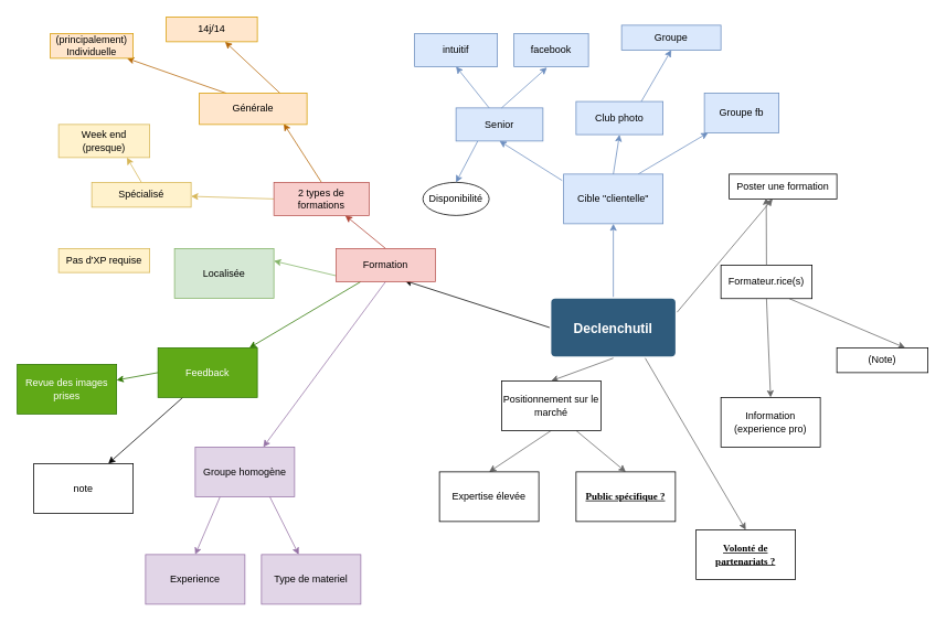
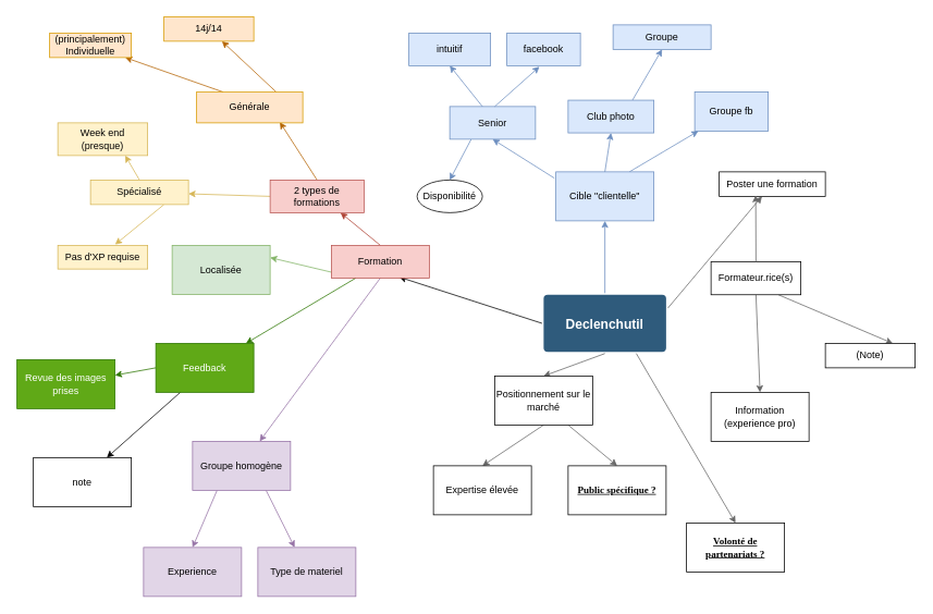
  <mxCell id="0" />
  <mxCell id="1" parent="0" />
  <mxCell id="2" style="edgeStyle=orthogonalEdgeStyle;rounded=0;orthogonalLoop=1;jettySize=auto;html=1;gradientColor=#7ea6e0;fillColor=#dae8fc;strokeColor=#6c8ebf;" parent="1" source="7" target="9" edge="1"><mxGeometry relative="1" as="geometry" /></mxCell>
  <mxCell id="3" style="edgeStyle=none;rounded=0;orthogonalLoop=1;jettySize=auto;html=1;exitX=1;exitY=0.25;exitDx=0;exitDy=0;strokeColor=#666666;gradientColor=#b3b3b3;fillColor=#f5f5f5;" parent="1" source="7" target="24" edge="1"><mxGeometry relative="1" as="geometry" /></mxCell>
  <mxCell id="4" style="edgeStyle=none;rounded=0;orthogonalLoop=1;jettySize=auto;html=1;exitX=0;exitY=0.5;exitDx=0;exitDy=0;entryX=0.692;entryY=0.971;entryDx=0;entryDy=0;entryPerimeter=0;" parent="1" source="7" target="30" edge="1"><mxGeometry relative="1" as="geometry"><mxPoint x="533" y="377" as="sourcePoint" /></mxGeometry></mxCell>
  <mxCell id="5" style="edgeStyle=none;rounded=0;orthogonalLoop=1;jettySize=auto;html=1;exitX=0.5;exitY=1;exitDx=0;exitDy=0;entryX=0.5;entryY=0;entryDx=0;entryDy=0;strokeColor=#666666;gradientColor=#b3b3b3;fillColor=#f5f5f5;" parent="1" source="7" target="61" edge="1"><mxGeometry relative="1" as="geometry" /></mxCell>
  <mxCell id="6" style="edgeStyle=none;rounded=0;orthogonalLoop=1;jettySize=auto;html=1;exitX=0.75;exitY=1;exitDx=0;exitDy=0;entryX=0.5;entryY=0;entryDx=0;entryDy=0;fontFamily=Comic Sans MS;strokeColor=#666666;gradientColor=#b3b3b3;fillColor=#f5f5f5;" parent="1" source="7" target="64" edge="1"><mxGeometry relative="1" as="geometry" /></mxCell>
  <mxCell id="7" value="&lt;div&gt;Declenchutil&lt;/div&gt;" style="rounded=1;whiteSpace=wrap;html=1;shadow=0;labelBackgroundColor=none;strokeColor=none;strokeWidth=3;fillColor=#2F5B7C;fontFamily=Helvetica;fontSize=16;fontColor=#FFFFFF;align=center;fontStyle=1;spacing=5;arcSize=7;perimeterSpacing=2;" parent="1" vertex="1"><mxGeometry x="665" y="360.5" width="150" height="70" as="geometry" /></mxCell>
  <mxCell id="8" style="edgeStyle=none;rounded=0;orthogonalLoop=1;jettySize=auto;html=1;exitX=0.75;exitY=0;exitDx=0;exitDy=0;strokeColor=#6c8ebf;fillColor=#dae8fc;" parent="1" source="9" target="45" edge="1"><mxGeometry relative="1" as="geometry" /></mxCell>
  <mxCell id="9" value="Cible &quot;clientelle&quot;" style="rounded=0;whiteSpace=wrap;html=1;fillColor=#dae8fc;strokeColor=#6c8ebf;" parent="1" vertex="1"><mxGeometry x="680" y="210" width="120" height="60" as="geometry" /></mxCell>
  <mxCell id="10" style="edgeStyle=none;rounded=0;orthogonalLoop=1;jettySize=auto;html=1;exitX=0.25;exitY=1;exitDx=0;exitDy=0;entryX=0.5;entryY=0;entryDx=0;entryDy=0;fontFamily=Comic Sans MS;strokeColor=#6c8ebf;fillColor=#dae8fc;" parent="1" source="11" target="65" edge="1"><mxGeometry relative="1" as="geometry" /></mxCell>
  <mxCell id="11" value="Senior" style="rounded=0;whiteSpace=wrap;html=1;fillColor=#dae8fc;strokeColor=#6c8ebf;" parent="1" vertex="1"><mxGeometry x="550" y="130" width="105" height="40" as="geometry" /></mxCell>
  <mxCell id="12" value="" style="endArrow=classic;html=1;exitX=-0.015;exitY=0.129;exitDx=0;exitDy=0;exitPerimeter=0;entryX=0.5;entryY=1;entryDx=0;entryDy=0;fillColor=#dae8fc;strokeColor=#6c8ebf;" parent="1" source="9" target="11" edge="1"><mxGeometry width="50" height="50" relative="1" as="geometry"><mxPoint x="780" y="230" as="sourcePoint" /><mxPoint x="830" y="180" as="targetPoint" /></mxGeometry></mxCell>
  <mxCell id="13" style="rounded=0;orthogonalLoop=1;jettySize=auto;html=1;exitX=0.75;exitY=0;exitDx=0;exitDy=0;entryX=0.5;entryY=1;entryDx=0;entryDy=0;strokeColor=#6c8ebf;fillColor=#dae8fc;" parent="1" source="14" target="20" edge="1"><mxGeometry relative="1" as="geometry" /></mxCell>
  <mxCell id="14" value="Club photo" style="rounded=0;whiteSpace=wrap;html=1;fillColor=#dae8fc;strokeColor=#6c8ebf;" parent="1" vertex="1"><mxGeometry x="695" y="122.26" width="105" height="40" as="geometry" /></mxCell>
  <mxCell id="15" value="" style="endArrow=classic;html=1;exitX=0.5;exitY=0;exitDx=0;exitDy=0;entryX=0.5;entryY=1;entryDx=0;entryDy=0;fillColor=#dae8fc;strokeColor=#6c8ebf;" parent="1" source="9" target="14" edge="1"><mxGeometry width="50" height="50" relative="1" as="geometry"><mxPoint x="725" y="210" as="sourcePoint" /><mxPoint x="975" y="172.26" as="targetPoint" /></mxGeometry></mxCell>
  <mxCell id="16" value="" style="endArrow=classic;html=1;exitX=0.381;exitY=0;exitDx=0;exitDy=0;exitPerimeter=0;entryX=0.5;entryY=1;entryDx=0;entryDy=0;fillColor=#dae8fc;strokeColor=#6c8ebf;" parent="1" source="11" target="17" edge="1"><mxGeometry width="50" height="50" relative="1" as="geometry"><mxPoint x="577.5" y="110" as="sourcePoint" /><mxPoint x="590" y="80" as="targetPoint" /></mxGeometry></mxCell>
  <mxCell id="17" value="intuitif" style="rounded=0;whiteSpace=wrap;html=1;fillColor=#dae8fc;strokeColor=#6c8ebf;" parent="1" vertex="1"><mxGeometry x="500" y="40" width="100" height="40" as="geometry" /></mxCell>
  <mxCell id="18" value="facebook" style="rounded=0;whiteSpace=wrap;html=1;fillColor=#dae8fc;strokeColor=#6c8ebf;" parent="1" vertex="1"><mxGeometry x="620" y="40" width="90" height="40" as="geometry" /></mxCell>
  <mxCell id="19" value="" style="endArrow=classic;html=1;strokeColor=#6c8ebf;entryX=0.443;entryY=1.029;entryDx=0;entryDy=0;entryPerimeter=0;fillColor=#dae8fc;" parent="1" target="18" edge="1"><mxGeometry width="50" height="50" relative="1" as="geometry"><mxPoint x="605" y="130" as="sourcePoint" /><mxPoint x="655" y="80" as="targetPoint" /></mxGeometry></mxCell>
  <mxCell id="20" value="Groupe" style="rounded=0;whiteSpace=wrap;html=1;fillColor=#dae8fc;strokeColor=#6c8ebf;" parent="1" vertex="1"><mxGeometry x="750" y="30" width="120" height="30" as="geometry" /></mxCell>
  <mxCell id="21" style="edgeStyle=none;rounded=0;orthogonalLoop=1;jettySize=auto;html=1;exitX=0.75;exitY=1;exitDx=0;exitDy=0;entryX=0.75;entryY=0;entryDx=0;entryDy=0;strokeColor=#666666;gradientColor=#b3b3b3;fillColor=#f5f5f5;" parent="1" source="23" target="44" edge="1"><mxGeometry relative="1" as="geometry" /></mxCell>
  <mxCell id="22" style="edgeStyle=none;rounded=0;orthogonalLoop=1;jettySize=auto;html=1;exitX=0.5;exitY=1;exitDx=0;exitDy=0;entryX=0.5;entryY=0;entryDx=0;entryDy=0;strokeColor=#666666;gradientColor=#b3b3b3;fillColor=#f5f5f5;" parent="1" source="23" target="47" edge="1"><mxGeometry relative="1" as="geometry" /></mxCell>
  <mxCell id="23" value="Formateur.rice(s)" style="rounded=0;whiteSpace=wrap;html=1;" parent="1" vertex="1"><mxGeometry x="870" y="320" width="110" height="40.5" as="geometry" /></mxCell>
  <mxCell id="24" value="Poster une formation" style="rounded=0;whiteSpace=wrap;html=1;" parent="1" vertex="1"><mxGeometry x="880" y="210" width="130" height="30" as="geometry" /></mxCell>
  <mxCell id="25" value="" style="endArrow=classic;html=1;strokeColor=#666666;exitX=0.5;exitY=0;exitDx=0;exitDy=0;entryX=0.344;entryY=0.957;entryDx=0;entryDy=0;entryPerimeter=0;gradientColor=#b3b3b3;fillColor=#f5f5f5;" parent="1" source="23" target="24" edge="1"><mxGeometry width="50" height="50" relative="1" as="geometry"><mxPoint x="760" y="250" as="sourcePoint" /><mxPoint x="810" y="200" as="targetPoint" /></mxGeometry></mxCell>
  <mxCell id="26" style="edgeStyle=none;rounded=0;orthogonalLoop=1;jettySize=auto;html=1;exitX=0.5;exitY=0;exitDx=0;exitDy=0;entryX=0.75;entryY=1;entryDx=0;entryDy=0;fillColor=#fad9d5;strokeColor=#ae4132;" parent="1" source="30" target="33" edge="1"><mxGeometry relative="1" as="geometry" /></mxCell>
  <mxCell id="27" style="edgeStyle=none;rounded=0;orthogonalLoop=1;jettySize=auto;html=1;exitX=0.25;exitY=1;exitDx=0;exitDy=0;entryX=1;entryY=0.25;entryDx=0;entryDy=0;fillColor=#d5e8d4;strokeColor=#82b366;gradientColor=#97d077;" parent="1" source="30" target="46" edge="1"><mxGeometry relative="1" as="geometry" /></mxCell>
  <mxCell id="28" style="edgeStyle=none;rounded=0;orthogonalLoop=1;jettySize=auto;html=1;exitX=0.5;exitY=1;exitDx=0;exitDy=0;fillColor=#e1d5e7;strokeColor=#9673a6;" parent="1" source="30" target="50" edge="1"><mxGeometry relative="1" as="geometry"><mxPoint x="465" y="430" as="targetPoint" /></mxGeometry></mxCell>
  <mxCell id="29" style="edgeStyle=none;rounded=0;orthogonalLoop=1;jettySize=auto;html=1;exitX=0.25;exitY=1;exitDx=0;exitDy=0;fillColor=#60a917;strokeColor=#2D7600;" parent="1" source="30" target="55" edge="1"><mxGeometry relative="1" as="geometry" /></mxCell>
  <mxCell id="30" value="Formation" style="rounded=0;whiteSpace=wrap;html=1;fillColor=#f8cecc;strokeColor=#b85450;" parent="1" vertex="1"><mxGeometry x="405" y="300" width="120" height="40" as="geometry" /></mxCell>
  <mxCell id="31" style="edgeStyle=none;rounded=0;orthogonalLoop=1;jettySize=auto;html=1;exitX=0.5;exitY=0;exitDx=0;exitDy=0;entryX=0.784;entryY=0.977;entryDx=0;entryDy=0;entryPerimeter=0;fillColor=#fad7ac;strokeColor=#b46504;" parent="1" source="33" target="36" edge="1"><mxGeometry relative="1" as="geometry" /></mxCell>
  <mxCell id="32" style="edgeStyle=none;rounded=0;orthogonalLoop=1;jettySize=auto;html=1;exitX=0;exitY=0.5;exitDx=0;exitDy=0;fillColor=#fff2cc;strokeColor=#d6b656;gradientColor=#ffd966;" parent="1" source="33" target="39" edge="1"><mxGeometry relative="1" as="geometry" /></mxCell>
  <mxCell id="33" value="2 types de formations" style="rounded=0;whiteSpace=wrap;html=1;fillColor=#f8cecc;strokeColor=#b85450;" parent="1" vertex="1"><mxGeometry x="330" y="220" width="115" height="40" as="geometry" /></mxCell>
  <mxCell id="34" style="edgeStyle=none;rounded=0;orthogonalLoop=1;jettySize=auto;html=1;exitX=0.75;exitY=0;exitDx=0;exitDy=0;strokeColor=#b46504;fillColor=#fad7ac;" parent="1" source="36" target="41" edge="1"><mxGeometry relative="1" as="geometry" /></mxCell>
  <mxCell id="35" style="edgeStyle=none;rounded=0;orthogonalLoop=1;jettySize=auto;html=1;exitX=0.25;exitY=0;exitDx=0;exitDy=0;fillColor=#fad7ac;strokeColor=#b46504;" parent="1" source="36" target="42" edge="1"><mxGeometry relative="1" as="geometry" /></mxCell>
  <mxCell id="36" value="Générale" style="rounded=0;whiteSpace=wrap;html=1;fillColor=#ffe6cc;strokeColor=#d79b00;" parent="1" vertex="1"><mxGeometry x="240" y="112.26" width="130" height="37.74" as="geometry" /></mxCell>
  <mxCell id="37" style="edgeStyle=none;rounded=0;orthogonalLoop=1;jettySize=auto;html=1;exitX=0.5;exitY=0;exitDx=0;exitDy=0;entryX=0.75;entryY=1;entryDx=0;entryDy=0;fillColor=#fff2cc;strokeColor=#d6b656;gradientColor=#ffd966;" parent="1" source="39" target="40" edge="1"><mxGeometry relative="1" as="geometry" /></mxCell>
+ <mxCell id="38" style="edgeStyle=none;rounded=0;orthogonalLoop=1;jettySize=auto;html=1;exitX=0.75;exitY=1;exitDx=0;exitDy=0;entryX=0.638;entryY=-0.034;entryDx=0;entryDy=0;entryPerimeter=0;fillColor=#fff2cc;strokeColor=#d6b656;gradientColor=#ffd966;" parent="1" source="39" target="43" edge="1"><mxGeometry relative="1" as="geometry" /></mxCell>
  <mxCell id="39" value="Spécialisé" style="rounded=0;whiteSpace=wrap;html=1;fillColor=#fff2cc;strokeColor=#d6b656;" parent="1" vertex="1"><mxGeometry x="110" y="220" width="120" height="30" as="geometry" /></mxCell>
  <mxCell id="40" value="Week end (presque)" style="rounded=0;whiteSpace=wrap;html=1;fillColor=#fff2cc;strokeColor=#d6b656;" parent="1" vertex="1"><mxGeometry x="70" y="150" width="110" height="40" as="geometry" /></mxCell>
  <mxCell id="41" value="14j/14" style="rounded=0;whiteSpace=wrap;html=1;fillColor=#ffe6cc;strokeColor=#d79b00;" parent="1" vertex="1"><mxGeometry x="200" y="20" width="110" height="30" as="geometry" /></mxCell>
  <mxCell id="42" value="(principalement) Individuelle" style="rounded=0;whiteSpace=wrap;html=1;fillColor=#ffe6cc;strokeColor=#d79b00;" parent="1" vertex="1"><mxGeometry x="60" y="40" width="100" height="30" as="geometry" /></mxCell>
  <mxCell id="43" value="Pas d'XP requise" style="rounded=0;whiteSpace=wrap;html=1;fillColor=#fff2cc;strokeColor=#d6b656;" parent="1" vertex="1"><mxGeometry x="70" y="300" width="110" height="29" as="geometry" /></mxCell>
  <mxCell id="44" value="(Note)" style="rounded=0;whiteSpace=wrap;html=1;" parent="1" vertex="1"><mxGeometry x="1010" y="420" width="110" height="30" as="geometry" /></mxCell>
  <mxCell id="45" value="Groupe fb" style="rounded=0;whiteSpace=wrap;html=1;fillColor=#dae8fc;strokeColor=#6c8ebf;" parent="1" vertex="1"><mxGeometry x="850" y="112" width="90" height="48" as="geometry" /></mxCell>
  <mxCell id="46" value="Localisée" style="whiteSpace=wrap;html=1;fillColor=#d5e8d4;strokeColor=#82b366;" parent="1" vertex="1"><mxGeometry x="210" y="300" width="120" height="60" as="geometry" /></mxCell>
  <mxCell id="47" value="Information (experience pro)" style="whiteSpace=wrap;html=1;" parent="1" vertex="1"><mxGeometry x="870" y="480" width="120" height="60" as="geometry" /></mxCell>
  <mxCell id="48" style="edgeStyle=none;rounded=0;orthogonalLoop=1;jettySize=auto;html=1;exitX=0.25;exitY=1;exitDx=0;exitDy=0;entryX=0.5;entryY=0;entryDx=0;entryDy=0;strokeColor=#9673a6;fillColor=#e1d5e7;" parent="1" source="50" target="51" edge="1"><mxGeometry relative="1" as="geometry" /></mxCell>
  <mxCell id="49" style="edgeStyle=none;rounded=0;orthogonalLoop=1;jettySize=auto;html=1;exitX=0.75;exitY=1;exitDx=0;exitDy=0;strokeColor=#9673a6;fillColor=#e1d5e7;" parent="1" source="50" target="52" edge="1"><mxGeometry relative="1" as="geometry" /></mxCell>
  <mxCell id="50" value="Groupe homogène" style="whiteSpace=wrap;html=1;fillColor=#e1d5e7;strokeColor=#9673a6;" parent="1" vertex="1"><mxGeometry x="235" y="540" width="120" height="60" as="geometry" /></mxCell>
  <mxCell id="51" value="Experience" style="whiteSpace=wrap;html=1;fillColor=#e1d5e7;strokeColor=#9673a6;" parent="1" vertex="1"><mxGeometry x="175" y="670" width="120" height="60" as="geometry" /></mxCell>
  <mxCell id="52" value="Type de materiel" style="whiteSpace=wrap;html=1;fillColor=#e1d5e7;strokeColor=#9673a6;" parent="1" vertex="1"><mxGeometry x="315" y="670" width="120" height="60" as="geometry" /></mxCell>
  <mxCell id="53" style="edgeStyle=none;rounded=0;orthogonalLoop=1;jettySize=auto;html=1;exitX=0;exitY=0.5;exitDx=0;exitDy=0;fillColor=#60a917;strokeColor=#2D7600;" parent="1" source="55" target="57" edge="1"><mxGeometry relative="1" as="geometry" /></mxCell>
  <mxCell id="54" style="edgeStyle=none;rounded=0;orthogonalLoop=1;jettySize=auto;html=1;exitX=0.25;exitY=1;exitDx=0;exitDy=0;entryX=0.75;entryY=0;entryDx=0;entryDy=0;" parent="1" source="55" target="58" edge="1"><mxGeometry relative="1" as="geometry" /></mxCell>
  <mxCell id="55" value="&lt;div&gt;Feedback&lt;/div&gt;" style="whiteSpace=wrap;html=1;fillColor=#60a917;strokeColor=#2D7600;fontColor=#ffffff;" parent="1" vertex="1"><mxGeometry x="190" y="420" width="120" height="60" as="geometry" /></mxCell>
  <mxCell id="56" style="edgeStyle=none;rounded=0;orthogonalLoop=1;jettySize=auto;html=1;exitX=0.75;exitY=1;exitDx=0;exitDy=0;strokeColor=default;" parent="1" source="30" target="30" edge="1"><mxGeometry relative="1" as="geometry" /></mxCell>
  <mxCell id="57" value="Revue des images prises" style="whiteSpace=wrap;html=1;fillColor=#60a917;strokeColor=#2D7600;fontColor=#ffffff;" parent="1" vertex="1"><mxGeometry x="20" y="440" width="120" height="60" as="geometry" /></mxCell>
  <mxCell id="58" value="note" style="whiteSpace=wrap;html=1;" parent="1" vertex="1"><mxGeometry x="40" y="560" width="120" height="60" as="geometry" /></mxCell>
  <mxCell id="59" style="edgeStyle=none;rounded=0;orthogonalLoop=1;jettySize=auto;html=1;exitX=0.5;exitY=1;exitDx=0;exitDy=0;entryX=0.5;entryY=0;entryDx=0;entryDy=0;strokeColor=#666666;gradientColor=#b3b3b3;fillColor=#f5f5f5;" parent="1" source="61" target="62" edge="1"><mxGeometry relative="1" as="geometry" /></mxCell>
  <mxCell id="60" style="edgeStyle=none;rounded=0;orthogonalLoop=1;jettySize=auto;html=1;exitX=0.75;exitY=1;exitDx=0;exitDy=0;entryX=0.5;entryY=0;entryDx=0;entryDy=0;strokeColor=#666666;gradientColor=#b3b3b3;fillColor=#f5f5f5;" parent="1" source="61" target="63" edge="1"><mxGeometry relative="1" as="geometry" /></mxCell>
  <mxCell id="61" value="&lt;div&gt;Positionnement sur le marché&lt;/div&gt;" style="whiteSpace=wrap;html=1;" parent="1" vertex="1"><mxGeometry x="605" y="460" width="120" height="60" as="geometry" /></mxCell>
  <mxCell id="62" value="Expertise élevée" style="whiteSpace=wrap;html=1;" parent="1" vertex="1"><mxGeometry x="530" y="570" width="120" height="60" as="geometry" /></mxCell>
  <mxCell id="63" value="Public spécifique ?" style="whiteSpace=wrap;html=1;fontStyle=5;fontFamily=Comic Sans MS;" parent="1" vertex="1"><mxGeometry x="695" y="570" width="120" height="60" as="geometry" /></mxCell>
  <mxCell id="64" value="Volonté de partenariats ?" style="whiteSpace=wrap;html=1;fontStyle=5;fontFamily=Comic Sans MS;" parent="1" vertex="1"><mxGeometry x="840" y="640" width="120" height="60" as="geometry" /></mxCell>
  <mxCell id="65" value="&lt;font face=&quot;Helvetica&quot;&gt;Disponibilité&lt;/font&gt;" style="ellipse;whiteSpace=wrap;html=1;fontFamily=Comic Sans MS;" parent="1" vertex="1"><mxGeometry x="510" y="220" width="80" height="40" as="geometry" /></mxCell>
